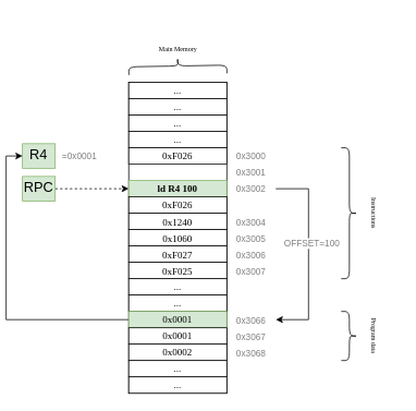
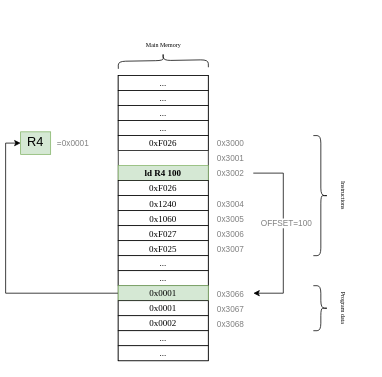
  <mxCell id="0" />
  <mxCell id="1" parent="0" />
- <mxCell id="2" style="edgeStyle=orthogonalEdgeStyle;rounded=0;orthogonalLoop=1;jettySize=auto;html=1;exitX=1;exitY=0.5;exitDx=0;exitDy=0;entryX=0;entryY=0.5;entryDx=0;entryDy=0;dashed=1;fontFamily=Verdana;fontSize=8;fontColor=#000000;" parent="1" source="30" target="10" edge="1"><mxGeometry relative="1" as="geometry"><mxPoint x="70" y="210" as="sourcePoint" /></mxGeometry></mxCell>
  <mxCell id="3" style="edgeStyle=orthogonalEdgeStyle;rounded=0;orthogonalLoop=1;jettySize=auto;html=1;exitX=0.5;exitY=1;exitDx=0;exitDy=0;entryX=0.5;entryY=1;entryDx=0;entryDy=0;fontFamily=Verdana;" parent="1" source="4" target="23" edge="1"><mxGeometry relative="1" as="geometry" /></mxCell>
  <mxCell id="4" value="" style="rounded=0;whiteSpace=wrap;html=1;fontFamily=Verdana;" parent="1" vertex="1"><mxGeometry x="150" y="100" width="120" height="380" as="geometry" /></mxCell>
  <mxCell id="5" value="..." style="rounded=0;whiteSpace=wrap;html=1;fontFamily=Verdana;" parent="1" vertex="1"><mxGeometry x="150" y="100" width="120" height="20" as="geometry" /></mxCell>
  <mxCell id="6" value="..." style="rounded=0;whiteSpace=wrap;html=1;fontFamily=Verdana;" parent="1" vertex="1"><mxGeometry x="150" y="120" width="120" height="20" as="geometry" /></mxCell>
  <mxCell id="7" value="..." style="rounded=0;whiteSpace=wrap;html=1;fontFamily=Verdana;" parent="1" vertex="1"><mxGeometry x="150" y="140" width="120" height="20" as="geometry" /></mxCell>
  <mxCell id="8" value="..." style="rounded=0;whiteSpace=wrap;html=1;fontFamily=Verdana;" parent="1" vertex="1"><mxGeometry x="150" y="160" width="120" height="20" as="geometry" /></mxCell>
  <mxCell id="9" value="&lt;div style=&quot;font-weight: normal ; font-size: 12px ; line-height: 18px&quot;&gt;&lt;div&gt;&lt;font color=&quot;#000000&quot; style=&quot;background-color: rgb(255 , 255 , 255)&quot;&gt;0xF026&lt;/font&gt;&lt;/div&gt;&lt;/div&gt;" style="rounded=0;whiteSpace=wrap;html=1;fontFamily=Verdana;" parent="1" vertex="1"><mxGeometry x="150" y="180" width="120" height="20" as="geometry" /></mxCell>
  <mxCell id="10" value="&lt;div style=&quot;line-height: 18px&quot;&gt;ld R4 100&lt;/div&gt;" style="rounded=0;whiteSpace=wrap;html=1;fontFamily=Verdana;fillColor=#d5e8d4;strokeColor=#82b366;fontStyle=1" parent="1" vertex="1"><mxGeometry x="150" y="220" width="120" height="20" as="geometry" /></mxCell>
  <mxCell id="11" value="&lt;span style=&quot;background-color: rgb(255, 255, 255);&quot;&gt;0xF026&lt;/span&gt;" style="rounded=0;whiteSpace=wrap;html=1;fontFamily=Verdana;" parent="1" vertex="1"><mxGeometry x="150" y="240" width="120" height="20" as="geometry" /></mxCell>
  <mxCell id="12" value="&lt;div style=&quot;line-height: 18px;&quot;&gt;&lt;span style=&quot;background-color: rgb(255 , 255 , 255)&quot;&gt;0x1240&lt;/span&gt;&lt;/div&gt;" style="rounded=0;whiteSpace=wrap;html=1;fontFamily=Verdana;" parent="1" vertex="1"><mxGeometry x="150" y="260" width="120" height="20" as="geometry" /></mxCell>
  <mxCell id="13" value="&lt;div style=&quot;line-height: 18px;&quot;&gt;&lt;div style=&quot;line-height: 18px;&quot;&gt;&lt;span style=&quot;background-color: rgb(255 , 255 , 255)&quot;&gt;0x1060&lt;/span&gt;&lt;/div&gt;&lt;/div&gt;" style="rounded=0;whiteSpace=wrap;html=1;fontFamily=Verdana;" parent="1" vertex="1"><mxGeometry x="150" y="280" width="120" height="20" as="geometry" /></mxCell>
  <mxCell id="14" value="&lt;div style=&quot;line-height: 18px;&quot;&gt;&lt;span style=&quot;background-color: rgb(255 , 255 , 255)&quot;&gt;0xF027&lt;/span&gt;&lt;/div&gt;" style="rounded=0;whiteSpace=wrap;html=1;fontFamily=Verdana;" parent="1" vertex="1"><mxGeometry x="150" y="300" width="120" height="20" as="geometry" /></mxCell>
  <mxCell id="15" value="&lt;div style=&quot;line-height: 18px;&quot;&gt;&lt;span style=&quot;background-color: rgb(255 , 255 , 255)&quot;&gt;0xF025&lt;/span&gt;&lt;/div&gt;" style="rounded=0;whiteSpace=wrap;html=1;fontFamily=Verdana;" parent="1" vertex="1"><mxGeometry x="150" y="320" width="120" height="20" as="geometry" /></mxCell>
  <mxCell id="16" value="..." style="rounded=0;whiteSpace=wrap;html=1;fontFamily=Verdana;" parent="1" vertex="1"><mxGeometry x="150" y="340" width="120" height="20" as="geometry" /></mxCell>
  <mxCell id="17" value="..." style="rounded=0;whiteSpace=wrap;html=1;fontFamily=Verdana;" parent="1" vertex="1"><mxGeometry x="150" y="360" width="120" height="20" as="geometry" /></mxCell>
  <mxCell id="18" style="edgeStyle=orthogonalEdgeStyle;rounded=0;orthogonalLoop=1;jettySize=auto;html=1;exitX=0;exitY=0.5;exitDx=0;exitDy=0;entryX=0;entryY=0.5;entryDx=0;entryDy=0;fontSize=11;fontColor=#808080;" edge="1" parent="1" source="19" target="43"><mxGeometry relative="1" as="geometry" /></mxCell>
  <mxCell id="19" value="0x0001" style="rounded=0;whiteSpace=wrap;html=1;fontFamily=Verdana;fillColor=#d5e8d4;strokeColor=#82b366;" parent="1" vertex="1"><mxGeometry x="150" y="380" width="120" height="20" as="geometry" /></mxCell>
  <mxCell id="20" value="0x0001" style="rounded=0;whiteSpace=wrap;html=1;fontFamily=Verdana;" parent="1" vertex="1"><mxGeometry x="150" y="400" width="120" height="20" as="geometry" /></mxCell>
  <mxCell id="21" value="0x0002" style="rounded=0;whiteSpace=wrap;html=1;fontFamily=Verdana;" parent="1" vertex="1"><mxGeometry x="150" y="420" width="120" height="20" as="geometry" /></mxCell>
  <mxCell id="22" value="..." style="rounded=0;whiteSpace=wrap;html=1;fontFamily=Verdana;" parent="1" vertex="1"><mxGeometry x="150" y="440" width="120" height="20" as="geometry" /></mxCell>
  <mxCell id="23" value="..." style="rounded=0;whiteSpace=wrap;html=1;fontFamily=Verdana;" parent="1" vertex="1"><mxGeometry x="150" y="460" width="120" height="20" as="geometry" /></mxCell>
  <mxCell id="24" value="" style="shape=curlyBracket;whiteSpace=wrap;html=1;rounded=1;labelBackgroundColor=#FFFFFF;fontFamily=Verdana;fontSize=8;fontColor=#000000;strokeColor=#000000;fillColor=#E6E6E6;rotation=89;" parent="1" vertex="1"><mxGeometry x="200" y="20" width="20" height="120" as="geometry" /></mxCell>
  <mxCell id="25" value="Main Memory" style="text;html=1;align=center;verticalAlign=middle;resizable=0;points=[];autosize=1;strokeColor=none;fillColor=none;fontSize=8;fontFamily=Verdana;fontColor=#000000;" parent="1" vertex="1"><mxGeometry x="175" y="50" width="70" height="20" as="geometry" /></mxCell>
  <mxCell id="26" value="" style="shape=curlyBracket;whiteSpace=wrap;html=1;rounded=1;flipH=1;labelBackgroundColor=#FFFFFF;fontFamily=Verdana;fontSize=8;fontColor=#000000;strokeColor=#000000;fillColor=#E6E6E6;" parent="1" vertex="1"><mxGeometry x="410" y="180" width="20" height="160" as="geometry" /></mxCell>
  <mxCell id="27" value="Instructions" style="text;html=1;strokeColor=none;fillColor=none;align=center;verticalAlign=middle;whiteSpace=wrap;rounded=0;labelBackgroundColor=#FFFFFF;fontFamily=Verdana;fontSize=8;fontColor=#000000;rotation=90;" parent="1" vertex="1"><mxGeometry x="420" y="245" width="60" height="30" as="geometry" /></mxCell>
  <mxCell id="28" value="" style="shape=curlyBracket;whiteSpace=wrap;html=1;rounded=1;flipH=1;labelBackgroundColor=#FFFFFF;fontFamily=Verdana;fontSize=8;fontColor=#000000;strokeColor=#000000;fillColor=#E6E6E6;" parent="1" vertex="1"><mxGeometry x="410" y="380" width="20" height="60" as="geometry" /></mxCell>
  <mxCell id="29" value="Program data" style="text;html=1;strokeColor=none;fillColor=none;align=center;verticalAlign=middle;whiteSpace=wrap;rounded=0;labelBackgroundColor=#FFFFFF;fontFamily=Verdana;fontSize=8;fontColor=#000000;rotation=90;" parent="1" vertex="1"><mxGeometry x="420" y="395" width="60" height="30" as="geometry" /></mxCell>
- <mxCell id="30" value="RPC" style="rounded=0;whiteSpace=wrap;html=1;fontSize=17;fillColor=#d5e8d4;strokeColor=#82b366;" vertex="1" parent="1"><mxGeometry x="20" y="215" width="40" height="30" as="geometry" /></mxCell>
  <mxCell id="31" value="&lt;font color=&quot;#808080&quot; style=&quot;font-size: 11px&quot;&gt;0x3000&lt;/font&gt;" style="text;html=1;strokeColor=none;fillColor=none;align=center;verticalAlign=middle;whiteSpace=wrap;rounded=0;fontSize=17;fontColor=#D5E8D4;" vertex="1" parent="1"><mxGeometry x="270" y="180" width="60" height="20" as="geometry" /></mxCell>
  <mxCell id="32" value="&lt;font color=&quot;#808080&quot; style=&quot;font-size: 11px&quot;&gt;0x3001&lt;/font&gt;" style="text;html=1;strokeColor=none;fillColor=none;align=center;verticalAlign=middle;whiteSpace=wrap;rounded=0;fontSize=17;fontColor=#D5E8D4;" vertex="1" parent="1"><mxGeometry x="270" y="200" width="60" height="20" as="geometry" /></mxCell>
  <mxCell id="33" style="edgeStyle=orthogonalEdgeStyle;rounded=0;orthogonalLoop=1;jettySize=auto;html=1;exitX=1;exitY=0.5;exitDx=0;exitDy=0;entryX=1;entryY=0.5;entryDx=0;entryDy=0;fontSize=11;fontColor=#808080;" edge="1" parent="1" source="35" target="40"><mxGeometry relative="1" as="geometry"><Array as="points"><mxPoint x="370" y="230" /><mxPoint x="370" y="390" /></Array></mxGeometry></mxCell>
  <mxCell id="34" value="OFFSET=100" style="edgeLabel;html=1;align=center;verticalAlign=middle;resizable=0;points=[];fontSize=11;fontColor=#808080;" vertex="1" connectable="0" parent="33"><mxGeometry x="-0.12" y="3" relative="1" as="geometry"><mxPoint as="offset" /></mxGeometry></mxCell>
  <mxCell id="35" value="&lt;font color=&quot;#808080&quot; style=&quot;font-size: 11px&quot;&gt;0x3002&lt;/font&gt;" style="text;html=1;strokeColor=none;fillColor=none;align=center;verticalAlign=middle;whiteSpace=wrap;rounded=0;fontSize=17;fontColor=#D5E8D4;" vertex="1" parent="1"><mxGeometry x="270" y="220" width="60" height="20" as="geometry" /></mxCell>
  <mxCell id="36" value="&lt;font color=&quot;#808080&quot; style=&quot;font-size: 11px&quot;&gt;0x3004&lt;/font&gt;" style="text;html=1;strokeColor=none;fillColor=none;align=center;verticalAlign=middle;whiteSpace=wrap;rounded=0;fontSize=17;fontColor=#D5E8D4;" vertex="1" parent="1"><mxGeometry x="270" y="260" width="60" height="20" as="geometry" /></mxCell>
  <mxCell id="37" value="&lt;font color=&quot;#808080&quot; style=&quot;font-size: 11px&quot;&gt;0x3005&lt;/font&gt;" style="text;html=1;strokeColor=none;fillColor=none;align=center;verticalAlign=middle;whiteSpace=wrap;rounded=0;fontSize=17;fontColor=#D5E8D4;" vertex="1" parent="1"><mxGeometry x="270" y="280" width="60" height="20" as="geometry" /></mxCell>
  <mxCell id="38" value="&lt;font color=&quot;#808080&quot; style=&quot;font-size: 11px&quot;&gt;0x3006&lt;/font&gt;" style="text;html=1;strokeColor=none;fillColor=none;align=center;verticalAlign=middle;whiteSpace=wrap;rounded=0;fontSize=17;fontColor=#D5E8D4;" vertex="1" parent="1"><mxGeometry x="270" y="300" width="60" height="20" as="geometry" /></mxCell>
  <mxCell id="39" value="&lt;font color=&quot;#808080&quot; style=&quot;font-size: 11px&quot;&gt;0x3007&lt;/font&gt;" style="text;html=1;strokeColor=none;fillColor=none;align=center;verticalAlign=middle;whiteSpace=wrap;rounded=0;fontSize=17;fontColor=#D5E8D4;" vertex="1" parent="1"><mxGeometry x="270" y="320" width="60" height="20" as="geometry" /></mxCell>
  <mxCell id="40" value="&lt;font color=&quot;#808080&quot; style=&quot;font-size: 11px&quot;&gt;0x3066&lt;/font&gt;" style="text;html=1;strokeColor=none;fillColor=none;align=center;verticalAlign=middle;whiteSpace=wrap;rounded=0;fontSize=17;fontColor=#D5E8D4;" vertex="1" parent="1"><mxGeometry x="270" y="380" width="60" height="20" as="geometry" /></mxCell>
  <mxCell id="41" value="&lt;font color=&quot;#808080&quot; style=&quot;font-size: 11px&quot;&gt;0x3067&lt;/font&gt;" style="text;html=1;strokeColor=none;fillColor=none;align=center;verticalAlign=middle;whiteSpace=wrap;rounded=0;fontSize=17;fontColor=#D5E8D4;" vertex="1" parent="1"><mxGeometry x="270" y="400" width="60" height="20" as="geometry" /></mxCell>
  <mxCell id="42" value="&lt;font color=&quot;#808080&quot; style=&quot;font-size: 11px&quot;&gt;0x3068&lt;/font&gt;" style="text;html=1;strokeColor=none;fillColor=none;align=center;verticalAlign=middle;whiteSpace=wrap;rounded=0;fontSize=17;fontColor=#D5E8D4;" vertex="1" parent="1"><mxGeometry x="270" y="420" width="60" height="20" as="geometry" /></mxCell>
  <mxCell id="43" value="R4" style="rounded=0;whiteSpace=wrap;html=1;fontSize=17;fillColor=#d5e8d4;strokeColor=#82b366;" vertex="1" parent="1"><mxGeometry x="20" y="175" width="40" height="30" as="geometry" /></mxCell>
  <mxCell id="44" value="=0x0001" style="text;html=1;strokeColor=none;fillColor=none;align=center;verticalAlign=middle;whiteSpace=wrap;rounded=0;labelBackgroundColor=none;fontSize=11;fontColor=#808080;" vertex="1" parent="1"><mxGeometry x="60" y="175" width="60" height="30" as="geometry" /></mxCell>
